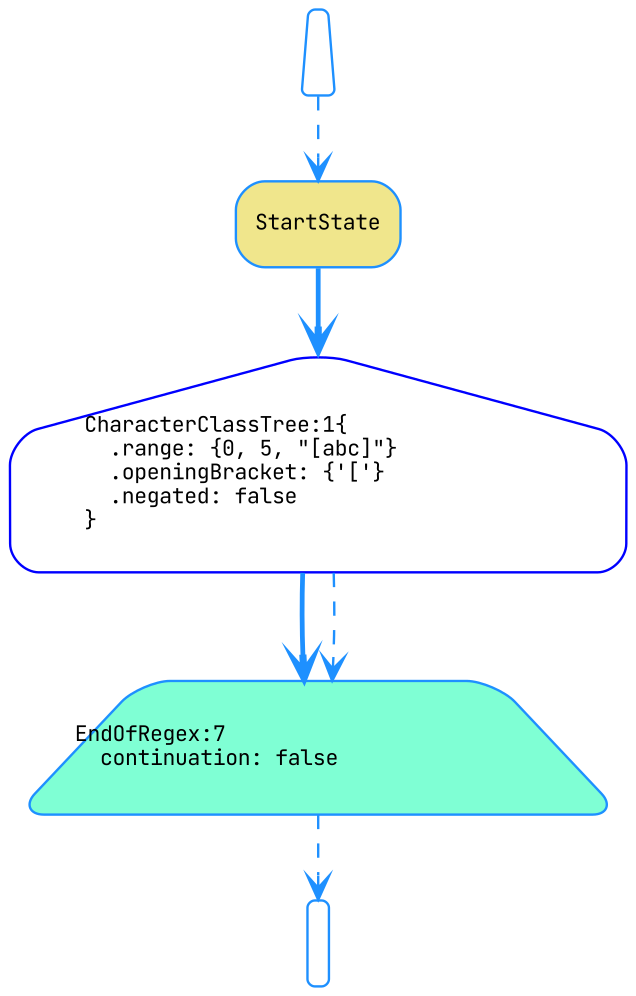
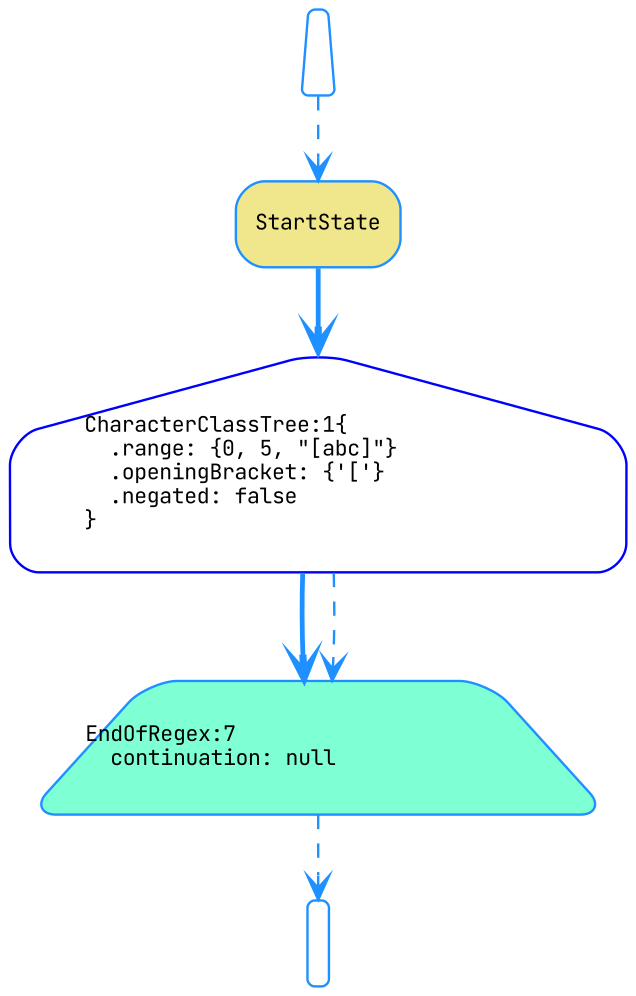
  digraph {
    fontname="JetBrains Mono"
    fontsize=11
    rankdir=TB
    node [color=DodgerBlue fillcolor=white fixedsize=false fontname="JetBrains Mono" fontsize=9 shape=trapezium style="rounded,filled"]
    edge [arrowhead=vee arrowtail=none color=DodgerBlue dir=both fontcolor=DodgerBlue fontname="JetBrains Mono" fontsize=9 style=dashed]
    n1 [color=Blue label="CharacterClassTree:1\{\l  .range: \{0, 5, \"[abc]\"\}\l  .openingBracket: \{'['\}\l  .negated: false\l\}\l" shape=house width=0.75]
-   n2 [fillcolor=aquamarine label="EndOfRegex:7\l  continuation: false\l" width=0.75]
+   n2 [fillcolor=aquamarine label="EndOfRegex:7\l  continuation: null\l" width=0.75]
    n3 [fixedsize=true label="\l" shape=box width=0.12]
    n4 [fillcolor=khaki label="StartState\l" shape=box width=0.75]
    n5 [fixedsize=true label="\l" width=0.20]
    n1 -> n2 [style=bold]
    n1 -> n2
    n2 -> n3
    n4 -> n1 [style=bold]
    n5 -> n4
  }
